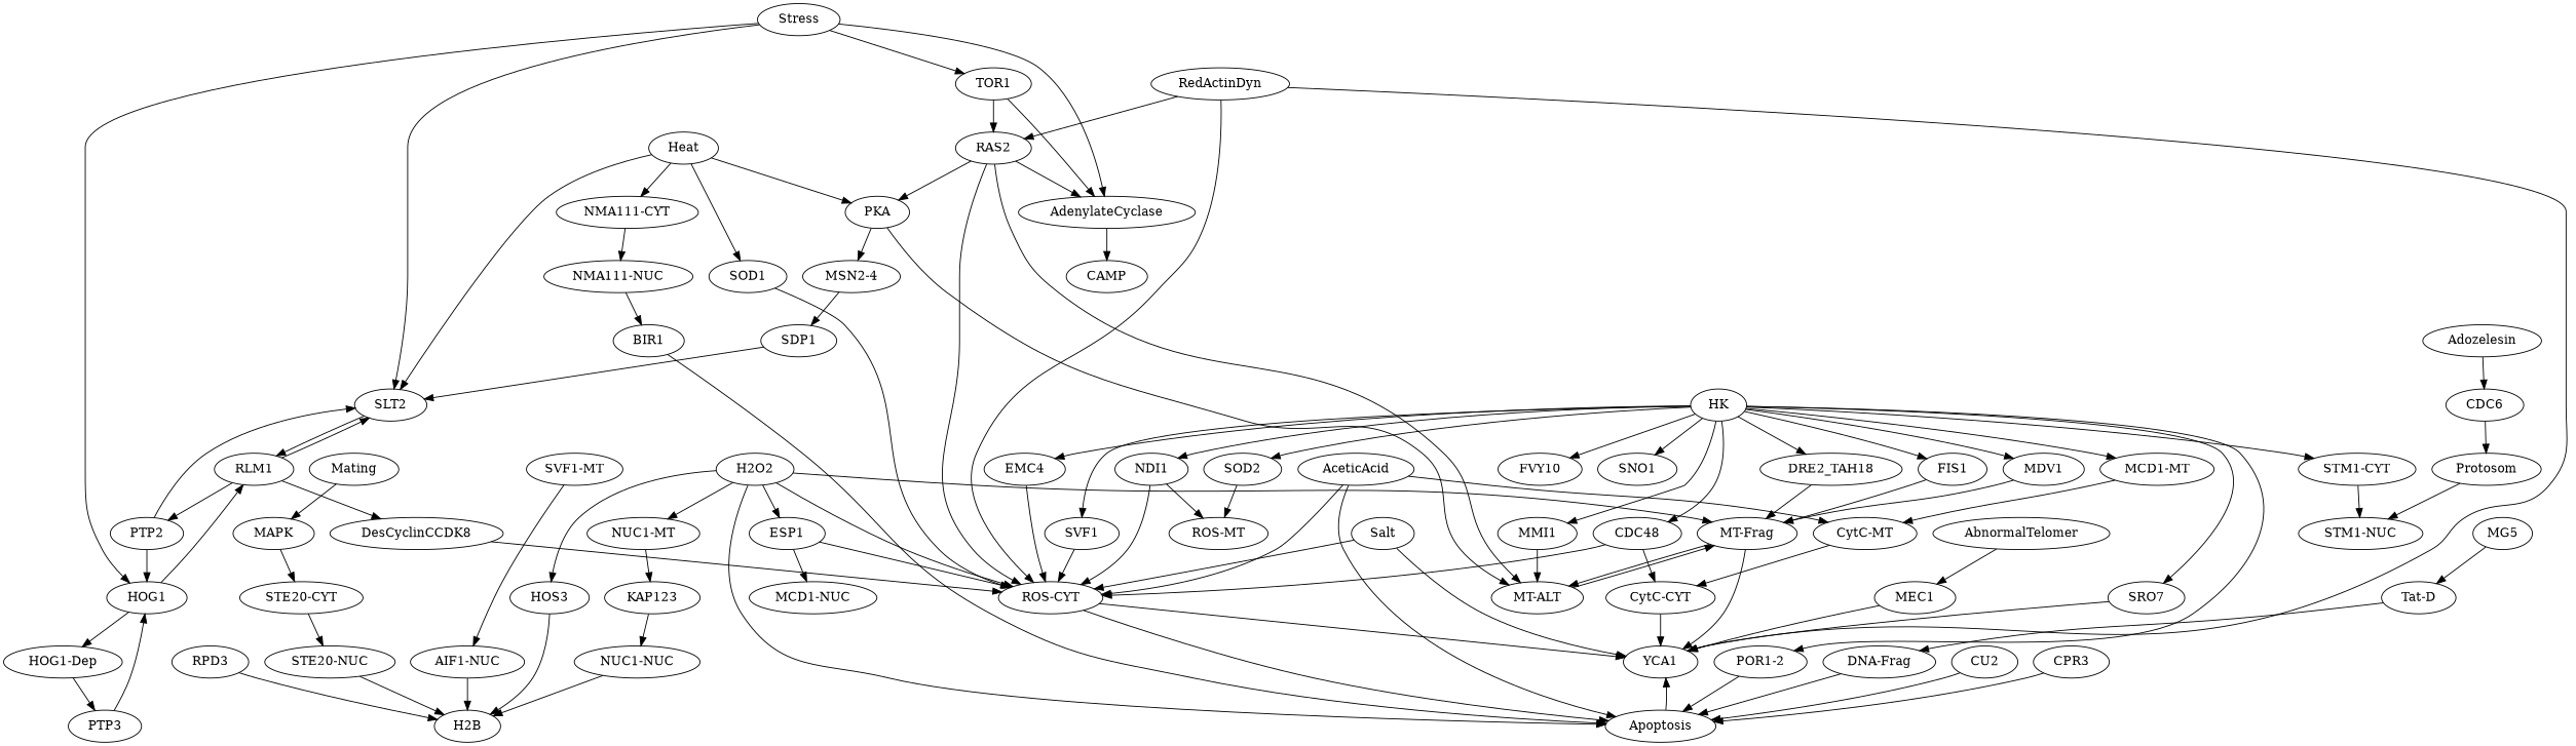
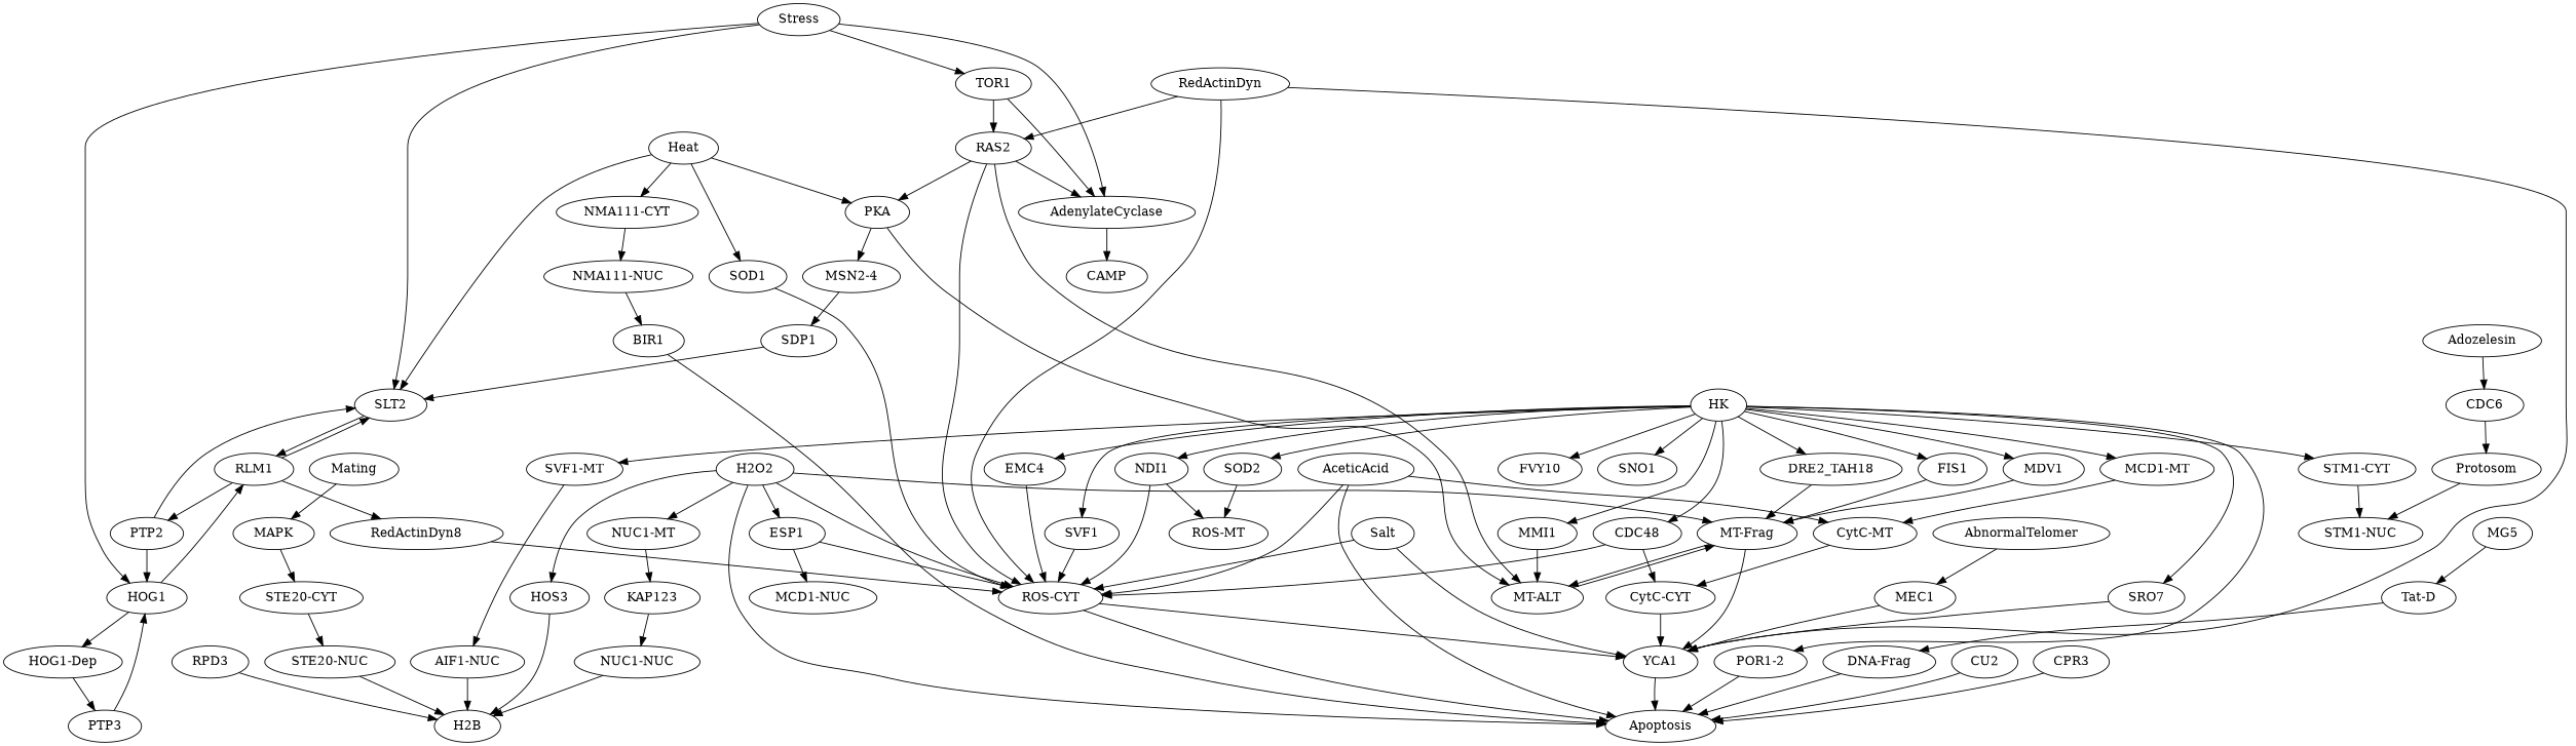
  strict digraph {
    node [equation="  ( HK ) "]
    " MT-Frag " [equation="  (  ( H2O2  ) && ! ( DRE2_TAH18  )  )  || ( MT-ALT )  || (  ( MDV1  ) && ! ( FIS1  )  ) "]
    " MT-ALT " [equation="  ( RAS2 )  || ( MMI1 )  || ( MT-Frag )  || ( PKA ) "]
    " YCA1 " [equation="  (  ( Salt  ) && ! ( SRO7  )  )  || ( MT-Frag )  || ( MEC1 )  || ( ROS-CYT )  || ( RedActinDyn )  || ( CytC-CYT ) "]
    " Apoptosis " [equation="  ( CU2 && (  (  ( CPR3 )  )  ) )  || ( ROS-CYT )  || (  ( YCA1  ) && ! ( BIR1  )  )  || ( H2O2 && (  (  ( ! POR1-2 )  )  ) )  || ( DNA-Frag )  || ( AceticAcid && (  (  ( ! POR1-2 )  )  ) ) "]
    " CAMP " [equation="  ( AdenylateCyclase )  || ( TOR1 ) "]
    " NUC1-NUC " [equation="  ( KAP123 ) "]
    " H2B " [equation="  ( RPD3 )  || ( STE20-NUC )  || ( AIF1-NUC )  || ( HOS3 )  || ( NUC1-NUC ) "]
    " STE20-CYT " [equation="  ( MAPK ) "]
    " STE20-NUC " [equation="  ( STE20-CYT ) "]
    " HOS3 " [equation="  ( H2O2 ) "]
    n11 [label="SVF1-MT"]
    " AIF1-NUC " [equation="  ( AIF1-MT ) "]
    " RLM1 " [equation="  ( HOG1 )  || ( SLT2 ) "]
    " PTP2 " [equation="  ( RLM1 ) "]
    " SLT2 " [equation="  (  ( RLM1 )  || ( Heat )  || ( PTP2 && (  (  ( ! Heat && ! SDP1 && ! Stress && ! RLM1 )  )  ) )  || ( SDP1 && (  (  ( ! PTP2 && ! Heat && ! Stress && ! RLM1 )  )  ) )  || ( Stress && (  (  ( SDP1 )  && (  (  ( ! PTP2 && ! Heat && ! RLM1 )  )  )  )  ) )  ) || ! ( PTP2 || SDP1 || Heat || Stress || RLM1 ) "]
-   " DesCyclinCCDK8 " [equation="  ! (  ( SLT2 )  ) "]
+   " DesCyclinCCDK8 " [equation="  ! (  ( SLT2 )  ) " label=RedActinDyn8]
    " HOG1 " [equation="  (  ( Stress )  || ( PTP3 && (  (  ( ! PTP2 && ! Stress )  )  ) )  || ( PTP2 && (  (  ( ! PTP3 && ! Stress )  )  ) )  ) || ! ( PTP3 || PTP2 || Stress ) "]
    " RAS2 " [equation="  ( TOR1 )  || ( RedActinDyn ) "]
    " ROS-CYT " [equation="  ( Salt )  || ( CDC48 )  || ( RAS2 )  || ( DesCyclinCCDK8 )  || ( NDI1 )  || ( RedActinDyn )  || (  (  ( H2O2  ) && ! ( EMC4  )  ) && ! ( SVF1  )  )  || (  ( AceticAcid  ) && ! ( SVF1  )  )  || ( ESP1 )  || ( SOD1 ) "]
    " PKA " [equation="  ( RAS2 )  || ( Heat ) "]
    " AdenylateCyclase " [equation="  ( RAS2 )  || ( Stress ) "]
    " MSN2-4 " [equation="  ( PKA ) "]
    " CytC-CYT " [equation="  ( CDC48 )  || ( CytC-MT ) "]
    " POR1-2 "
    " CDC6 " [equation="  ( Adozelesin ) "]
    " Protosom " [equation="  ( CDC6 ) "]
    " STM1-NUC " [equation="  (  ( STM1-CYT  ) && ! ( Protosom  )  ) "]
    " MMI1 "
    " MEC1 " [equation="  ( AbnormalTelomer ) "]
    " SDP1 " [equation="  ( MSN2-4 ) "]
    " KAP123 " [equation="  ( NUC1-MT ) "]
    " BIR1 " [equation="  ! (  ( NMA111-NUC )  ) "]
    " SOD1 " [equation="  ( Heat ) "]
    " DNA-Frag " [equation="  (  ( Tat-D )  ) || ! ( Tat-D || STM1-NUC ) "]
    " DRE2_TAH18 "
    " NUC1-MT " [equation="  ( H2O2 ) "]
    " HOG1-Dep " [equation="  ( HOG1 ) "]
    " PTP3 " [equation="  ( HOG1-Dep ) "]
    " MCD1-NUC " [equation="  ( ESP1 ) "]
    " MAPK " [equation="  ( Mating ) "]
    " TOR1 " [equation="  ( Stress ) "]
    " SRO7 "
    " NMA111-CYT " [equation="  ( Heat ) "]
    " NMA111-NUC " [equation="  ( NMA111-CYT ) "]
    " CytC-MT " [equation="  ( MCD1-MT )  || ( AceticAcid ) "]
    " ROS-MT " [equation="  ( NDI1 && (  (  ( ! SOD2 )  )  ) ) "]
    " Tat-D " [equation="  ( MG2 ) "]
    " SVF1 "
    " FIS1 "
    " SOD2 "
    " STM1-CYT "
    " RPD3 " [equation="  ( Stress ) "]
    " EMC4 "
    " NDI1 "
    " MCD1-MT "
    " ESP1 " [equation="  ( H2O2 ) "]
    " MDV1 "
    " CDC48 "
    " H2O2 " [equation=""]
    " HK " [equation=""]
    " FVY10 "
    " SNO1 "
    " RedActinDyn " [equation=""]
    " Adozelesin " [equation=""]
    " AbnormalTelomer " [equation=""]
    " Salt " [equation=""]
    " Heat " [equation=""]
    " AceticAcid " [equation=""]
    " Stress " [equation=""]
    " Mating " [equation=""]
    " CU2 " [equation=""]
    " CPR3 " [equation=""]
    n73 [label=MG5 equation=""]
    " MT-Frag " -> " MT-ALT "
    " MT-Frag " -> " YCA1 "
    " MT-ALT " -> " MT-Frag "
-   " Apoptosis " -> " YCA1 "
+   " YCA1 " -> " Apoptosis "
    " NUC1-NUC " -> " H2B "
    " STE20-CYT " -> " STE20-NUC "
    " STE20-NUC " -> " H2B "
    " HOS3 " -> " H2B "
    n11 -> " AIF1-NUC "
    " AIF1-NUC " -> " H2B "
    " RLM1 " -> " PTP2 "
    " RLM1 " -> " SLT2 "
    " RLM1 " -> " DesCyclinCCDK8 "
    " PTP2 " -> " SLT2 "
    " PTP2 " -> " HOG1 "
    " SLT2 " -> " RLM1 "
    " DesCyclinCCDK8 " -> " ROS-CYT "
    " HOG1 " -> " RLM1 "
    " HOG1 " -> " HOG1-Dep "
    " RAS2 " -> " MT-ALT "
    " RAS2 " -> " ROS-CYT "
    " RAS2 " -> " PKA "
    " RAS2 " -> " AdenylateCyclase "
    " ROS-CYT " -> " YCA1 "
    " ROS-CYT " -> " Apoptosis "
    " PKA " -> " MT-ALT "
    " PKA " -> " MSN2-4 "
    " AdenylateCyclase " -> " CAMP "
    " MSN2-4 " -> " SDP1 "
    " CytC-CYT " -> " YCA1 "
    " POR1-2 " -> " Apoptosis "
    " CDC6 " -> " Protosom "
    " Protosom " -> " STM1-NUC "
    " MMI1 " -> " MT-ALT "
    " MEC1 " -> " YCA1 "
    " SDP1 " -> " SLT2 "
    " KAP123 " -> " NUC1-NUC "
    " BIR1 " -> " Apoptosis "
    " SOD1 " -> " ROS-CYT "
    " DNA-Frag " -> " Apoptosis "
    " DRE2_TAH18 " -> " MT-Frag "
    " NUC1-MT " -> " KAP123 "
    " HOG1-Dep " -> " PTP3 "
    " PTP3 " -> " HOG1 "
    " MAPK " -> " STE20-CYT "
    " TOR1 " -> " RAS2 "
    " TOR1 " -> " AdenylateCyclase "
    " SRO7 " -> " YCA1 "
    " NMA111-CYT " -> " NMA111-NUC "
    " NMA111-NUC " -> " BIR1 "
    " CytC-MT " -> " CytC-CYT "
    " Tat-D " -> " DNA-Frag "
    " SVF1 " -> " ROS-CYT "
    " FIS1 " -> " MT-Frag "
    " SOD2 " -> " ROS-MT "
    " STM1-CYT " -> " STM1-NUC "
    " RPD3 " -> " H2B "
    " EMC4 " -> " ROS-CYT "
    " NDI1 " -> " ROS-CYT "
    " NDI1 " -> " ROS-MT "
    " MCD1-MT " -> " CytC-MT "
    " ESP1 " -> " ROS-CYT "
    " ESP1 " -> " MCD1-NUC "
    " MDV1 " -> " MT-Frag "
    " CDC48 " -> " ROS-CYT "
    " CDC48 " -> " CytC-CYT "
    " H2O2 " -> " MT-Frag "
    " H2O2 " -> " Apoptosis "
    " H2O2 " -> " HOS3 "
    " H2O2 " -> " ROS-CYT "
    " H2O2 " -> " NUC1-MT "
    " H2O2 " -> " ESP1 "
+   " HK " -> n11
    " HK " -> " POR1-2 "
    " HK " -> " MMI1 "
    " HK " -> " DRE2_TAH18 "
    " HK " -> " SRO7 "
    " HK " -> " SVF1 "
    " HK " -> " FIS1 "
    " HK " -> " SOD2 "
    " HK " -> " STM1-CYT "
    " HK " -> " EMC4 "
    " HK " -> " NDI1 "
    " HK " -> " MCD1-MT "
    " HK " -> " MDV1 "
    " HK " -> " CDC48 "
    " HK " -> " FVY10 "
    " HK " -> " SNO1 "
    " RedActinDyn " -> " YCA1 "
    " RedActinDyn " -> " RAS2 "
    " RedActinDyn " -> " ROS-CYT "
    " Adozelesin " -> " CDC6 "
    " AbnormalTelomer " -> " MEC1 "
    " Salt " -> " YCA1 "
    " Salt " -> " ROS-CYT "
    " Heat " -> " SLT2 "
    " Heat " -> " PKA "
    " Heat " -> " SOD1 "
    " Heat " -> " NMA111-CYT "
    " AceticAcid " -> " Apoptosis "
    " AceticAcid " -> " ROS-CYT "
    " AceticAcid " -> " CytC-MT "
    " Stress " -> " SLT2 "
    " Stress " -> " HOG1 "
    " Stress " -> " AdenylateCyclase "
    " Stress " -> " TOR1 "
    " Mating " -> " MAPK "
    " CU2 " -> " Apoptosis "
    " CPR3 " -> " Apoptosis "
    n73 -> " Tat-D "
  }
